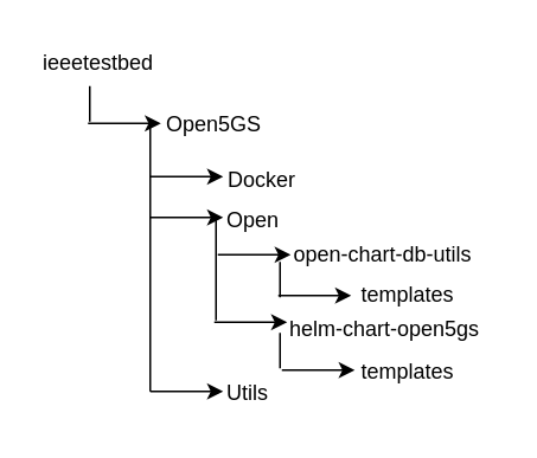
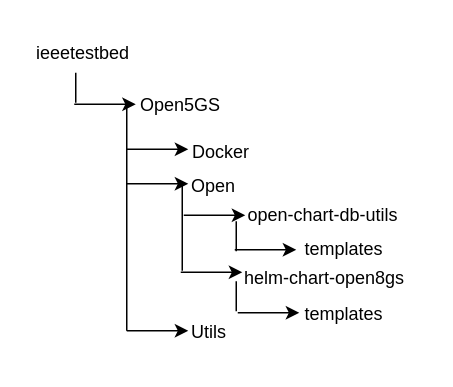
  <mxCell id="0" />
  <mxCell id="1" parent="0" />
  <mxCell id="2" value="ieeetestbed" style="text;html=1;strokeColor=none;fillColor=none;align=center;verticalAlign=middle;whiteSpace=wrap;rounded=0;" vertex="1" parent="1"><mxGeometry x="20" y="20" width="70" height="30" as="geometry" /></mxCell>
  <mxCell id="3" value="" style="endArrow=none;html=1;rounded=0;" edge="1" parent="1"><mxGeometry width="50" height="50" relative="1" as="geometry"><mxPoint x="157" y="167" as="sourcePoint" /><mxPoint x="157" y="147" as="targetPoint" /></mxGeometry></mxCell>
  <mxCell id="4" value="" style="endArrow=classic;html=1;rounded=0;" edge="1" parent="1"><mxGeometry width="50" height="50" relative="1" as="geometry"><mxPoint x="49" y="69" as="sourcePoint" /><mxPoint x="90" y="69" as="targetPoint" /></mxGeometry></mxCell>
  <mxCell id="5" value="Open5GS" style="text;html=1;strokeColor=none;fillColor=none;align=center;verticalAlign=middle;whiteSpace=wrap;rounded=0;" vertex="1" parent="1"><mxGeometry x="85" y="55" width="70" height="30" as="geometry" /></mxCell>
  <mxCell id="6" value="" style="endArrow=none;html=1;rounded=0;" edge="1" parent="1"><mxGeometry width="50" height="50" relative="1" as="geometry"><mxPoint x="84" y="220" as="sourcePoint" /><mxPoint x="84" y="70" as="targetPoint" /></mxGeometry></mxCell>
  <mxCell id="7" value="Docker" style="text;html=1;strokeColor=none;fillColor=none;align=center;verticalAlign=middle;whiteSpace=wrap;rounded=0;" vertex="1" parent="1"><mxGeometry x="112" y="86" width="70" height="30" as="geometry" /></mxCell>
  <mxCell id="8" value="Open" style="text;html=1;strokeColor=none;fillColor=none;align=center;verticalAlign=middle;whiteSpace=wrap;rounded=0;" vertex="1" parent="1"><mxGeometry x="107" y="109" width="70" height="30" as="geometry" /></mxCell>
  <mxCell id="9" value="" style="endArrow=classic;html=1;rounded=0;" edge="1" parent="1"><mxGeometry width="50" height="50" relative="1" as="geometry"><mxPoint x="84" y="99" as="sourcePoint" /><mxPoint x="125" y="99" as="targetPoint" /></mxGeometry></mxCell>
  <mxCell id="10" value="" style="endArrow=classic;html=1;rounded=0;" edge="1" parent="1"><mxGeometry width="50" height="50" relative="1" as="geometry"><mxPoint x="84" y="122" as="sourcePoint" /><mxPoint x="125" y="122" as="targetPoint" /></mxGeometry></mxCell>
  <mxCell id="11" value="" style="endArrow=none;html=1;rounded=0;" edge="1" parent="1"><mxGeometry width="50" height="50" relative="1" as="geometry"><mxPoint x="121" y="180" as="sourcePoint" /><mxPoint x="121" y="121" as="targetPoint" /></mxGeometry></mxCell>
  <mxCell id="12" value="" style="endArrow=classic;html=1;rounded=0;" edge="1" parent="1"><mxGeometry width="50" height="50" relative="1" as="geometry"><mxPoint x="122" y="143" as="sourcePoint" /><mxPoint x="163" y="143" as="targetPoint" /></mxGeometry></mxCell>
  <mxCell id="13" value="open-chart-db-utils" style="text;html=1;strokeColor=none;fillColor=none;align=center;verticalAlign=middle;whiteSpace=wrap;rounded=0;" vertex="1" parent="1"><mxGeometry x="151" y="128" width="128" height="30" as="geometry" /></mxCell>
  <mxCell id="14" value="" style="endArrow=none;html=1;rounded=0;" edge="1" parent="1"><mxGeometry width="50" height="50" relative="1" as="geometry"><mxPoint x="50" y="68" as="sourcePoint" /><mxPoint x="50" y="48" as="targetPoint" /></mxGeometry></mxCell>
  <mxCell id="15" value="" style="endArrow=classic;html=1;rounded=0;" edge="1" parent="1"><mxGeometry width="50" height="50" relative="1" as="geometry"><mxPoint x="156" y="166" as="sourcePoint" /><mxPoint x="197" y="166" as="targetPoint" /></mxGeometry></mxCell>
  <mxCell id="16" value="templates" style="text;html=1;strokeColor=none;fillColor=none;align=center;verticalAlign=middle;whiteSpace=wrap;rounded=0;" vertex="1" parent="1"><mxGeometry x="194" y="151" width="70" height="30" as="geometry" /></mxCell>
  <mxCell id="17" value="" style="endArrow=classic;html=1;rounded=0;" edge="1" parent="1"><mxGeometry width="50" height="50" relative="1" as="geometry"><mxPoint x="120" y="181" as="sourcePoint" /><mxPoint x="161" y="181" as="targetPoint" /></mxGeometry></mxCell>
- <mxCell id="18" value="helm-chart-open5gs" style="text;html=1;strokeColor=none;fillColor=none;align=center;verticalAlign=middle;whiteSpace=wrap;rounded=0;" vertex="1" parent="1"><mxGeometry x="152" y="170" width="128" height="30" as="geometry" /></mxCell>
+ <mxCell id="18" value="helm-chart-open8gs" style="text;html=1;strokeColor=none;fillColor=none;align=center;verticalAlign=middle;whiteSpace=wrap;rounded=0;" vertex="1" parent="1"><mxGeometry x="152" y="170" width="128" height="30" as="geometry" /></mxCell>
  <mxCell id="19" value="templates" style="text;html=1;strokeColor=none;fillColor=none;align=center;verticalAlign=middle;whiteSpace=wrap;rounded=0;" vertex="1" parent="1"><mxGeometry x="194" y="194" width="70" height="30" as="geometry" /></mxCell>
  <mxCell id="20" value="" style="endArrow=none;html=1;rounded=0;" edge="1" parent="1"><mxGeometry width="50" height="50" relative="1" as="geometry"><mxPoint x="157" y="207" as="sourcePoint" /><mxPoint x="157" y="187" as="targetPoint" /></mxGeometry></mxCell>
  <mxCell id="21" value="" style="endArrow=classic;html=1;rounded=0;" edge="1" parent="1"><mxGeometry width="50" height="50" relative="1" as="geometry"><mxPoint x="158" y="208" as="sourcePoint" /><mxPoint x="199" y="208" as="targetPoint" /></mxGeometry></mxCell>
  <mxCell id="22" value="" style="endArrow=classic;html=1;rounded=0;" edge="1" parent="1"><mxGeometry width="50" height="50" relative="1" as="geometry"><mxPoint x="84" y="220" as="sourcePoint" /><mxPoint x="125" y="220" as="targetPoint" /></mxGeometry></mxCell>
  <mxCell id="23" value="Utils" style="text;html=1;strokeColor=none;fillColor=none;align=center;verticalAlign=middle;whiteSpace=wrap;rounded=0;" vertex="1" parent="1"><mxGeometry x="104" y="206" width="70" height="30" as="geometry" /></mxCell>
